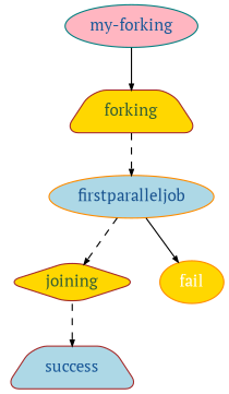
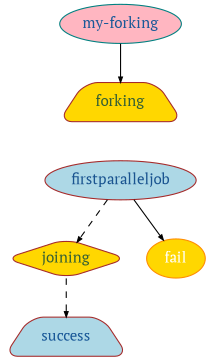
  digraph {
    fontname="PT Serif"
    node [color=brown fillcolor=gold fontcolor="#1A5998" fontname="PT Serif" shape=ellipse style="rounded,filled"]
    edge [arrowsize=0.5 fontname="PT Serif" style=dashed]
    n1 [color=teal fillcolor=lightpink label="my-forking"]
    n2 [fontcolor="#355F34" label=forking shape=trapezium]
-   n3 [color=darkorange fillcolor=lightblue fontcolor="#1A5490" label=firstparalleljob]
+   n3 [fillcolor=lightblue fontcolor="#1A5490" label=firstparalleljob]
    n4 [fontcolor="#355F34" label=joining shape=diamond]
    n5 [color=darkorange fontcolor="#FFFFFF" label=fail]
    n6 [fillcolor=lightblue label=success shape=trapezium]
    n1 -> n2 [style=solid]
-   n2 -> n3
    n3 -> n4
    n3 -> n5 [style=solid]
    n4 -> n6
  }
